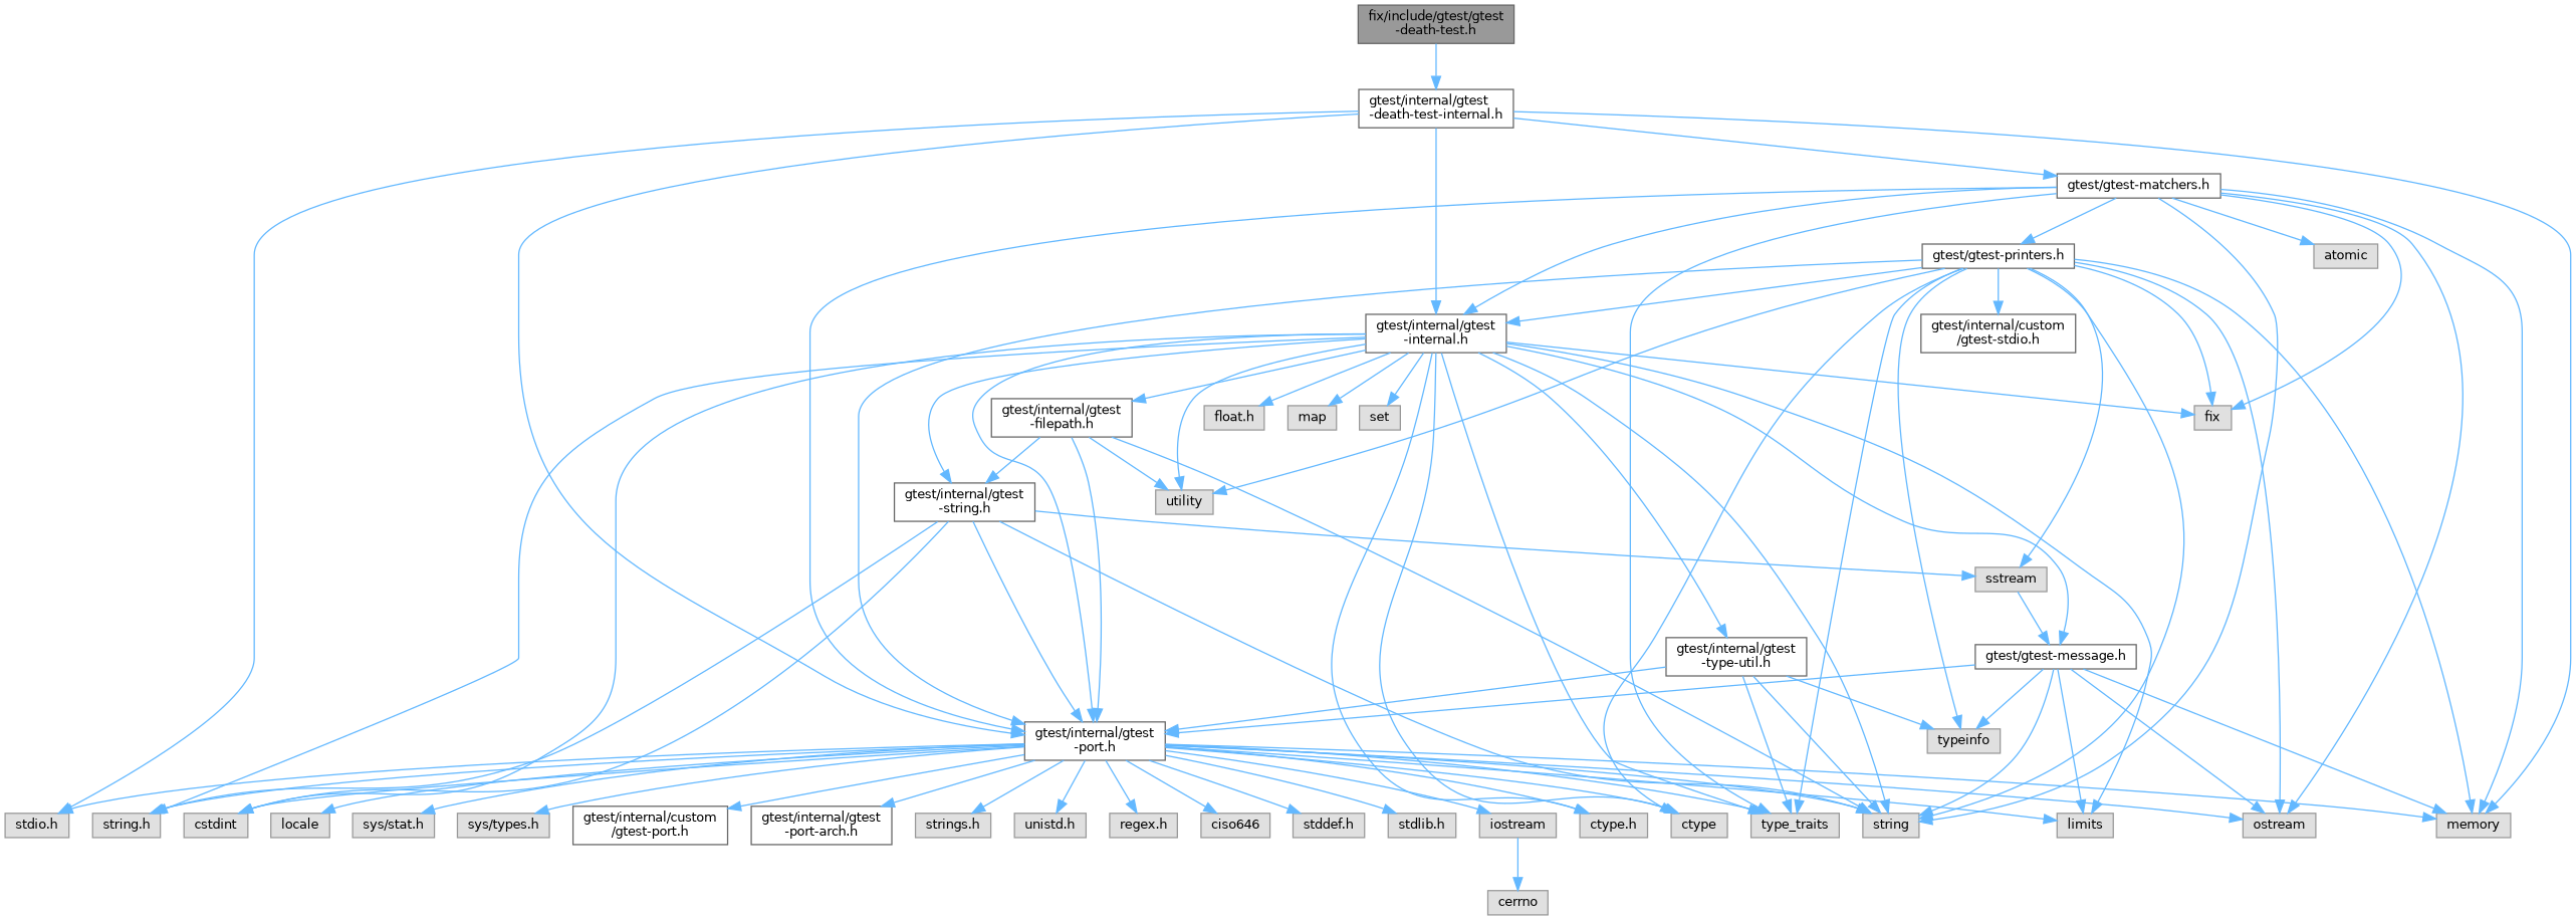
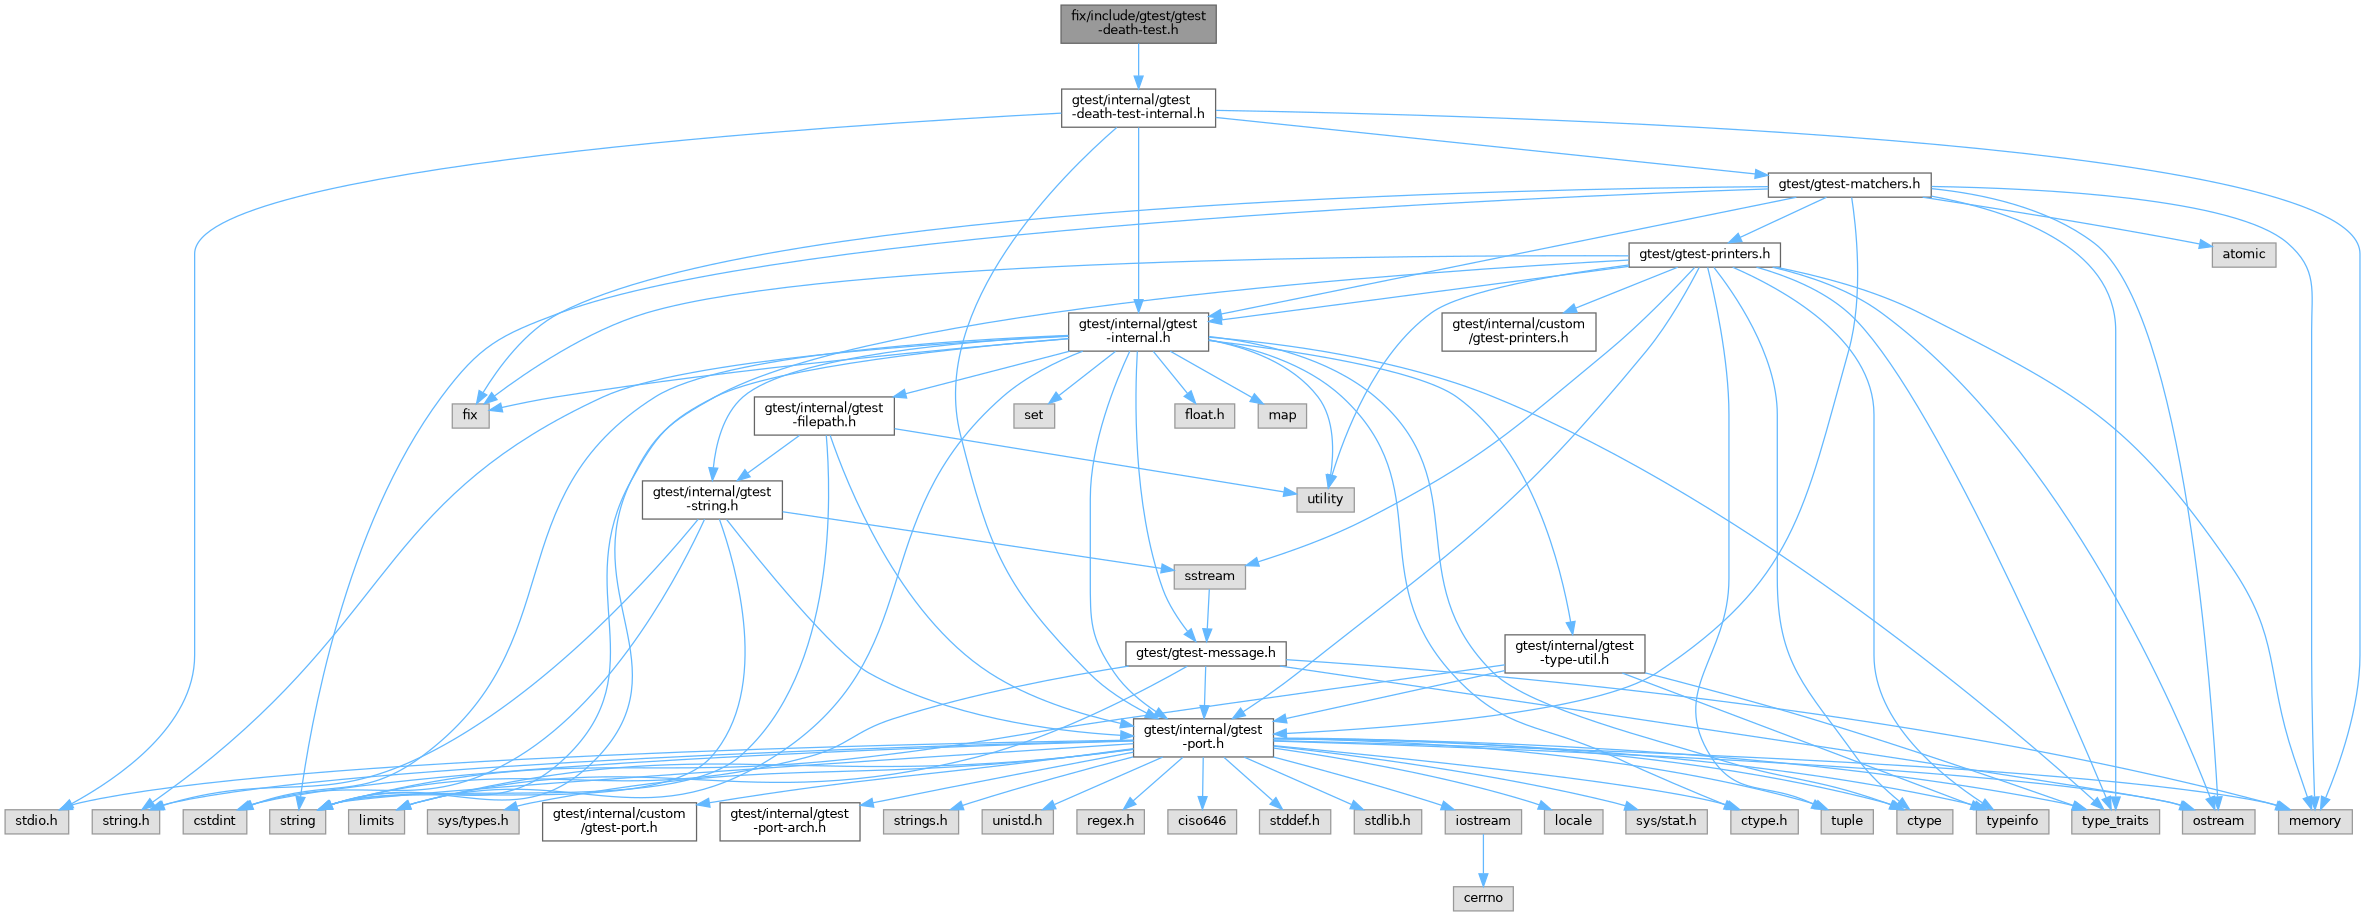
  digraph {
    node [color=grey60 fillcolor="#E0E0E0" fontname=Helvetica fontsize=10 shape=box style=filled]
    edge [color=steelblue1 fontname=Helvetica fontsize=10 labelfontname=Helvetica labelfontsize=10 style=solid]
    n1 [color=gray40 fillcolor=grey60 fontcolor=black height=0.2 label="fix/include/gtest/gtest\l-death-test.h" width=0.4]
    n2 [color=grey40 fillcolor=white height=0.2 label="gtest/internal/gtest\l-death-test-internal.h" width=0.4]
    n3 [height=0.2 label="stdio.h" width=0.4]
    n4 [height=0.2 label=memory width=0.4]
    n5 [color=grey40 fillcolor=white height=0.2 label="gtest/gtest-matchers.h" width=0.4]
    n6 [color=grey40 fillcolor=white height=0.2 label="gtest/internal/gtest\l-internal.h" width=0.4]
    n7 [color=grey40 fillcolor=white height=0.2 label="gtest/internal/gtest\l-port.h" width=0.4]
    n8 [height=0.2 label=string width=0.4]
    n9 [height=0.2 label=atomic width=0.4]
    n10 [height=0.2 label=fix width=0.4]
    n11 [height=0.2 label=ostream width=0.4]
    n12 [height=0.2 label=type_traits width=0.4]
    n13 [color=grey40 fillcolor=white height=0.2 label="gtest/gtest-printers.h" width=0.4]
    n14 [height=0.2 label=utility width=0.4]
    n15 [height=0.2 label=ctype width=0.4]
    n16 [height=0.2 label="ctype.h" width=0.4]
    n17 [height=0.2 label="string.h" width=0.4]
    n18 [height=0.2 label=cstdint width=0.4]
    n19 [height=0.2 label=limits width=0.4]
    n20 [height=0.2 label="float.h" width=0.4]
    n21 [height=0.2 label=map width=0.4]
    n22 [height=0.2 label=set width=0.4]
    n23 [color=grey40 fillcolor=white height=0.2 label="gtest/gtest-message.h" width=0.4]
    n24 [color=grey40 fillcolor=white height=0.2 label="gtest/internal/gtest\l-filepath.h" width=0.4]
    n25 [color=grey40 fillcolor=white height=0.2 label="gtest/internal/gtest\l-string.h" width=0.4]
    n26 [color=grey40 fillcolor=white height=0.2 label="gtest/internal/gtest\l-type-util.h" width=0.4]
+   n27 [height=0.2 label=tuple width=0.4]
    n28 [height=0.2 label=typeinfo width=0.4]
    n29 [height=0.2 label=ciso646 width=0.4]
    n30 [height=0.2 label="stddef.h" width=0.4]
    n31 [height=0.2 label="stdlib.h" width=0.4]
    n32 [height=0.2 label=iostream width=0.4]
    n33 [height=0.2 label=locale width=0.4]
    n34 [height=0.2 label="sys/stat.h" width=0.4]
    n35 [height=0.2 label="sys/types.h" width=0.4]
    n36 [color=grey40 fillcolor=white height=0.2 label="gtest/internal/custom\l/gtest-port.h" width=0.4]
    n37 [color=grey40 fillcolor=white height=0.2 label="gtest/internal/gtest\l-port-arch.h" width=0.4]
    n38 [height=0.2 label="strings.h" width=0.4]
    n39 [height=0.2 label="unistd.h" width=0.4]
    n40 [height=0.2 label="regex.h" width=0.4]
    n41 [height=0.2 label=sstream width=0.4]
-   n42 [color=grey40 fillcolor=white height=0.2 label="gtest/internal/custom\l/gtest-stdio.h" width=0.4]
+   n42 [color=grey40 fillcolor=white height=0.2 label="gtest/internal/custom\l/gtest-printers.h" width=0.4]
    n43 [height=0.2 label=cerrno width=0.4]
    n1 -> n2
    n2 -> n3
    n2 -> n4
    n2 -> n5
    n2 -> n6
    n2 -> n7
    n5 -> n4
    n5 -> n6
    n5 -> n7
    n5 -> n8
    n5 -> n9
    n5 -> n10
    n5 -> n11
    n5 -> n12
    n5 -> n13
    n6 -> n7
    n6 -> n8
    n6 -> n10
    n6 -> n12
    n6 -> n14
    n6 -> n15
    n6 -> n16
    n6 -> n17
    n6 -> n18
    n6 -> n19
    n6 -> n20
    n6 -> n21
    n6 -> n22
    n6 -> n23
    n6 -> n24
    n6 -> n25
    n6 -> n26
    n7 -> n3
    n7 -> n4
    n7 -> n8
    n7 -> n11
    n7 -> n12
    n7 -> n15
    n7 -> n16
    n7 -> n17
    n7 -> n18
    n7 -> n19
-   n23 -> n28
+   n7 -> n27
+   n7 -> n28
    n7 -> n29
    n7 -> n30
    n7 -> n31
    n7 -> n32
    n7 -> n33
    n7 -> n34
    n7 -> n35
    n7 -> n36
    n7 -> n37
    n7 -> n38
    n7 -> n39
    n7 -> n40
    n13 -> n4
    n13 -> n6
    n13 -> n7
    n13 -> n8
    n13 -> n10
    n13 -> n11
    n13 -> n12
    n13 -> n14
    n13 -> n15
+   n13 -> n27
    n13 -> n28
    n13 -> n41
    n13 -> n42
    n23 -> n4
    n23 -> n7
    n23 -> n8
    n23 -> n11
    n23 -> n19
    n24 -> n7
    n24 -> n8
    n24 -> n14
    n24 -> n25
    n25 -> n7
    n25 -> n8
    n25 -> n17
    n25 -> n18
    n25 -> n41
    n26 -> n7
    n26 -> n8
    n26 -> n12
    n26 -> n28
    n32 -> n43
    n41 -> n23
  }
